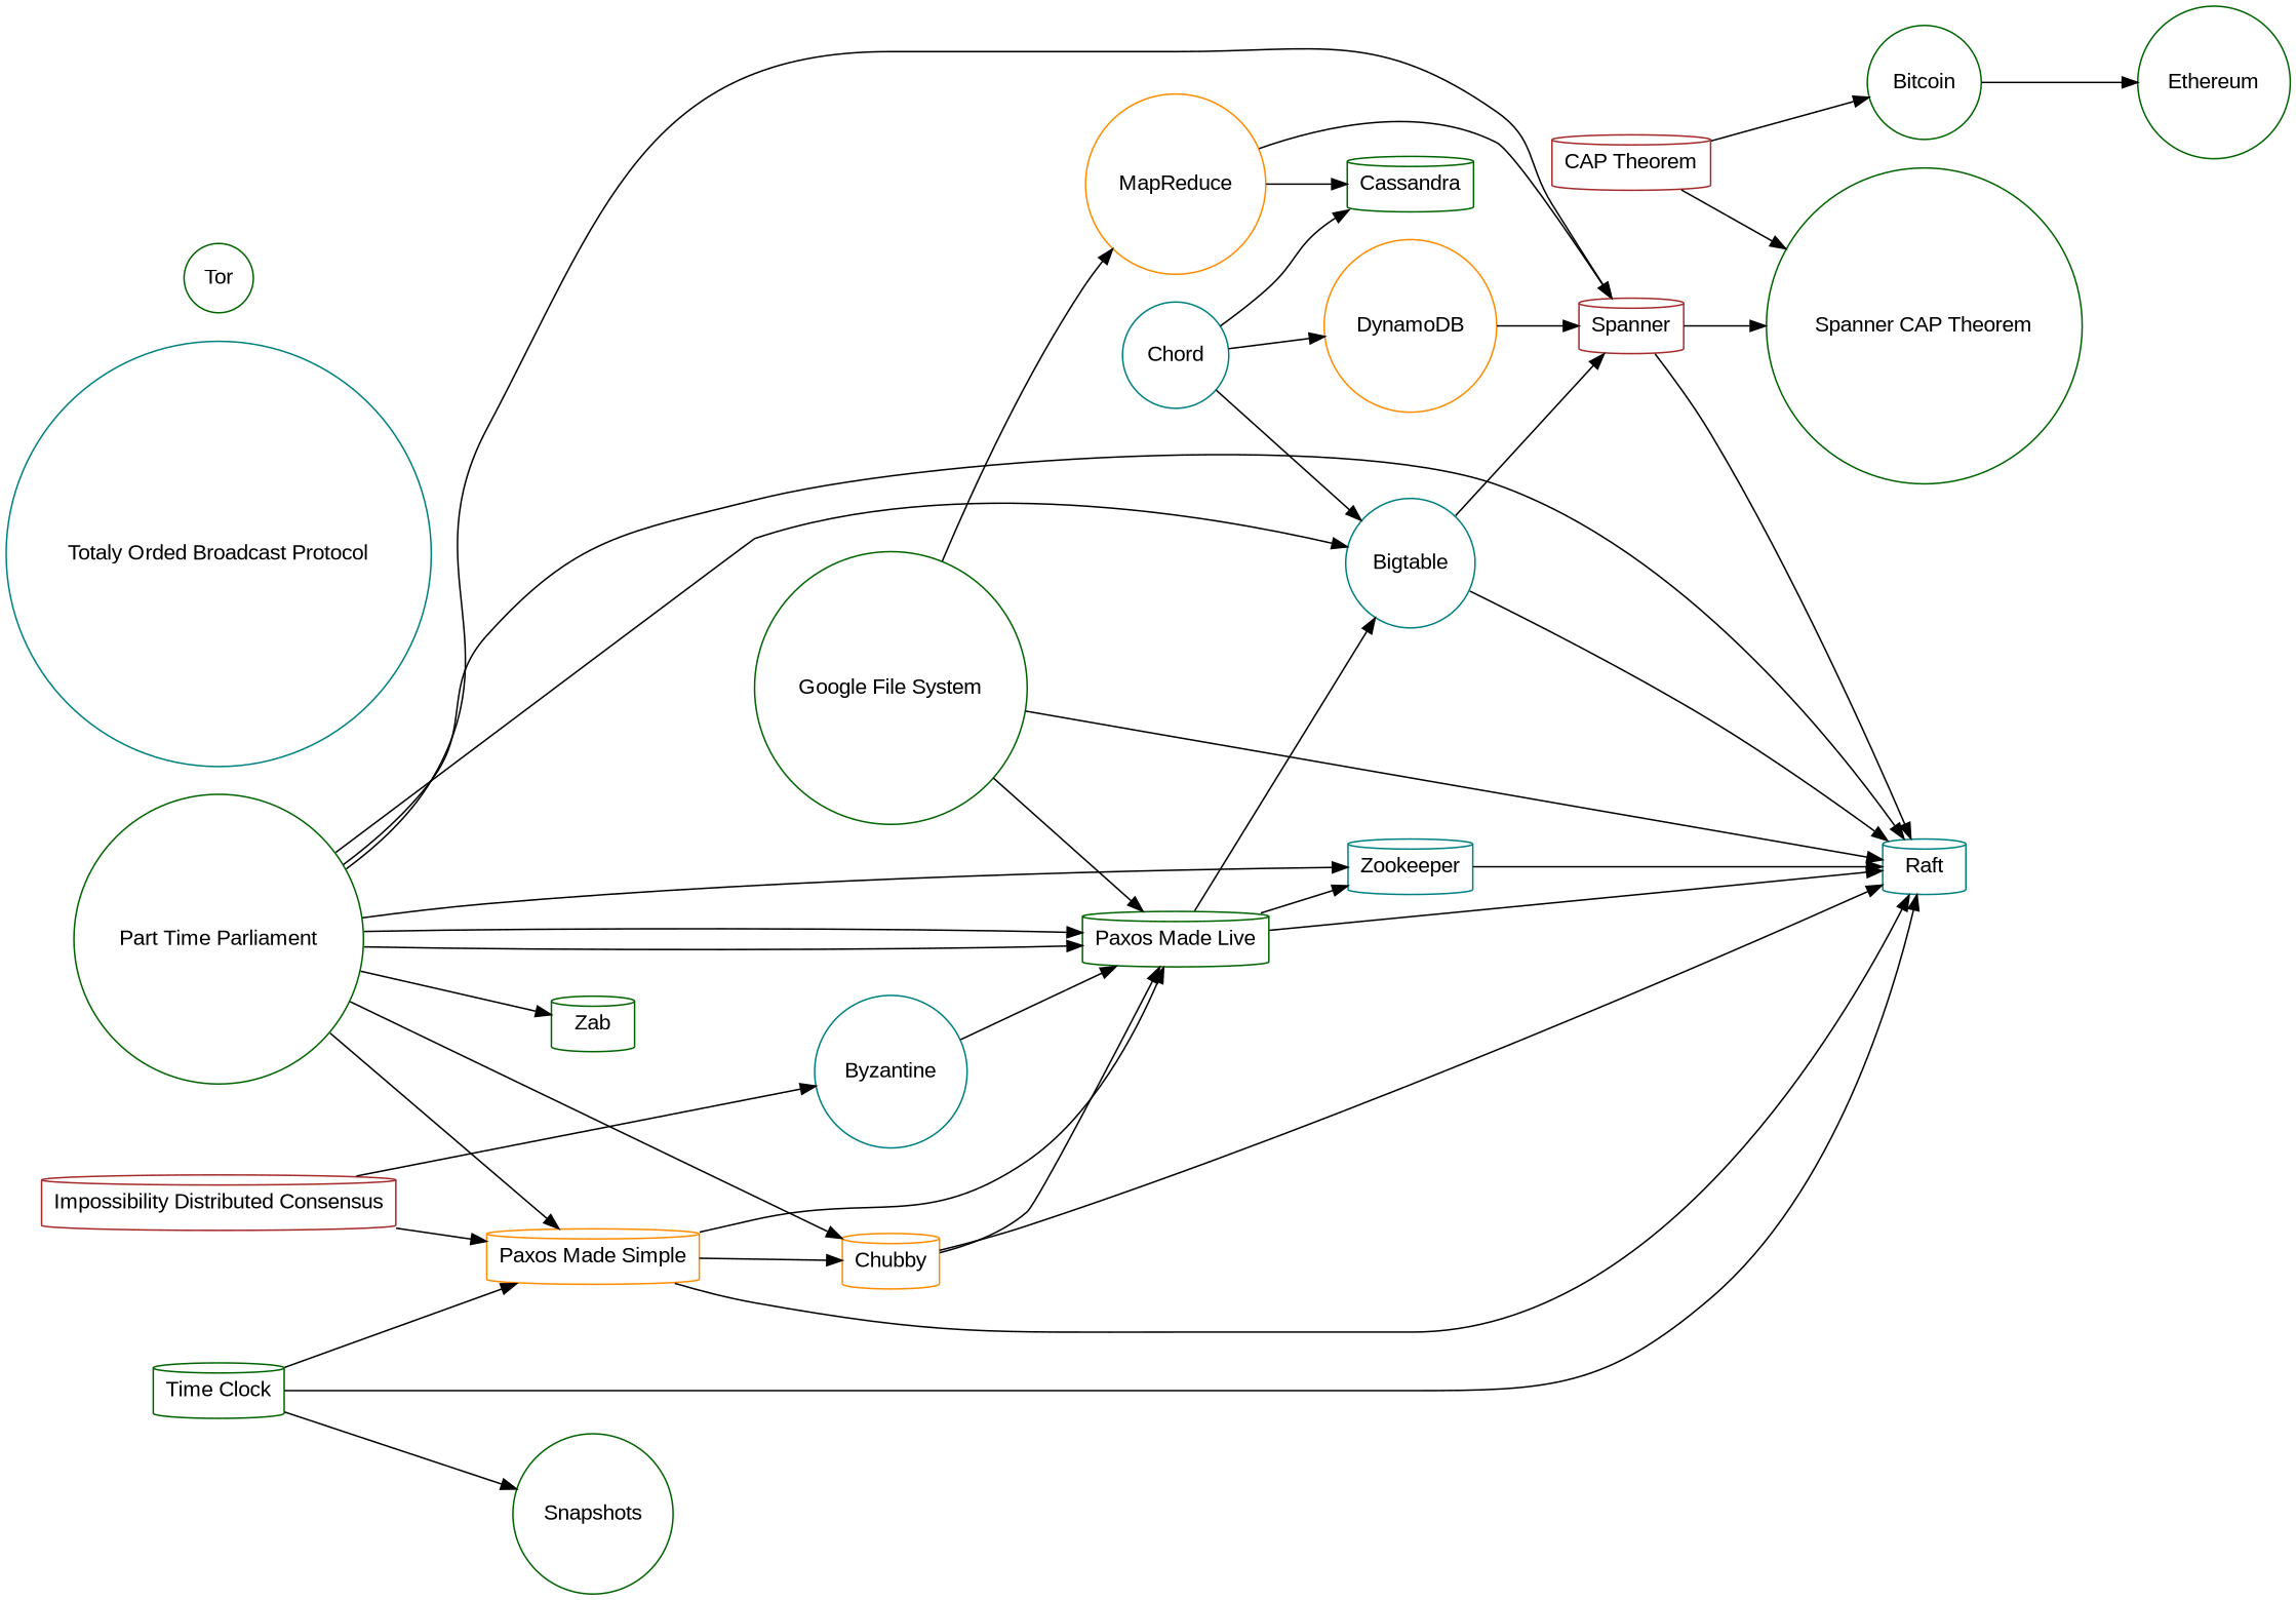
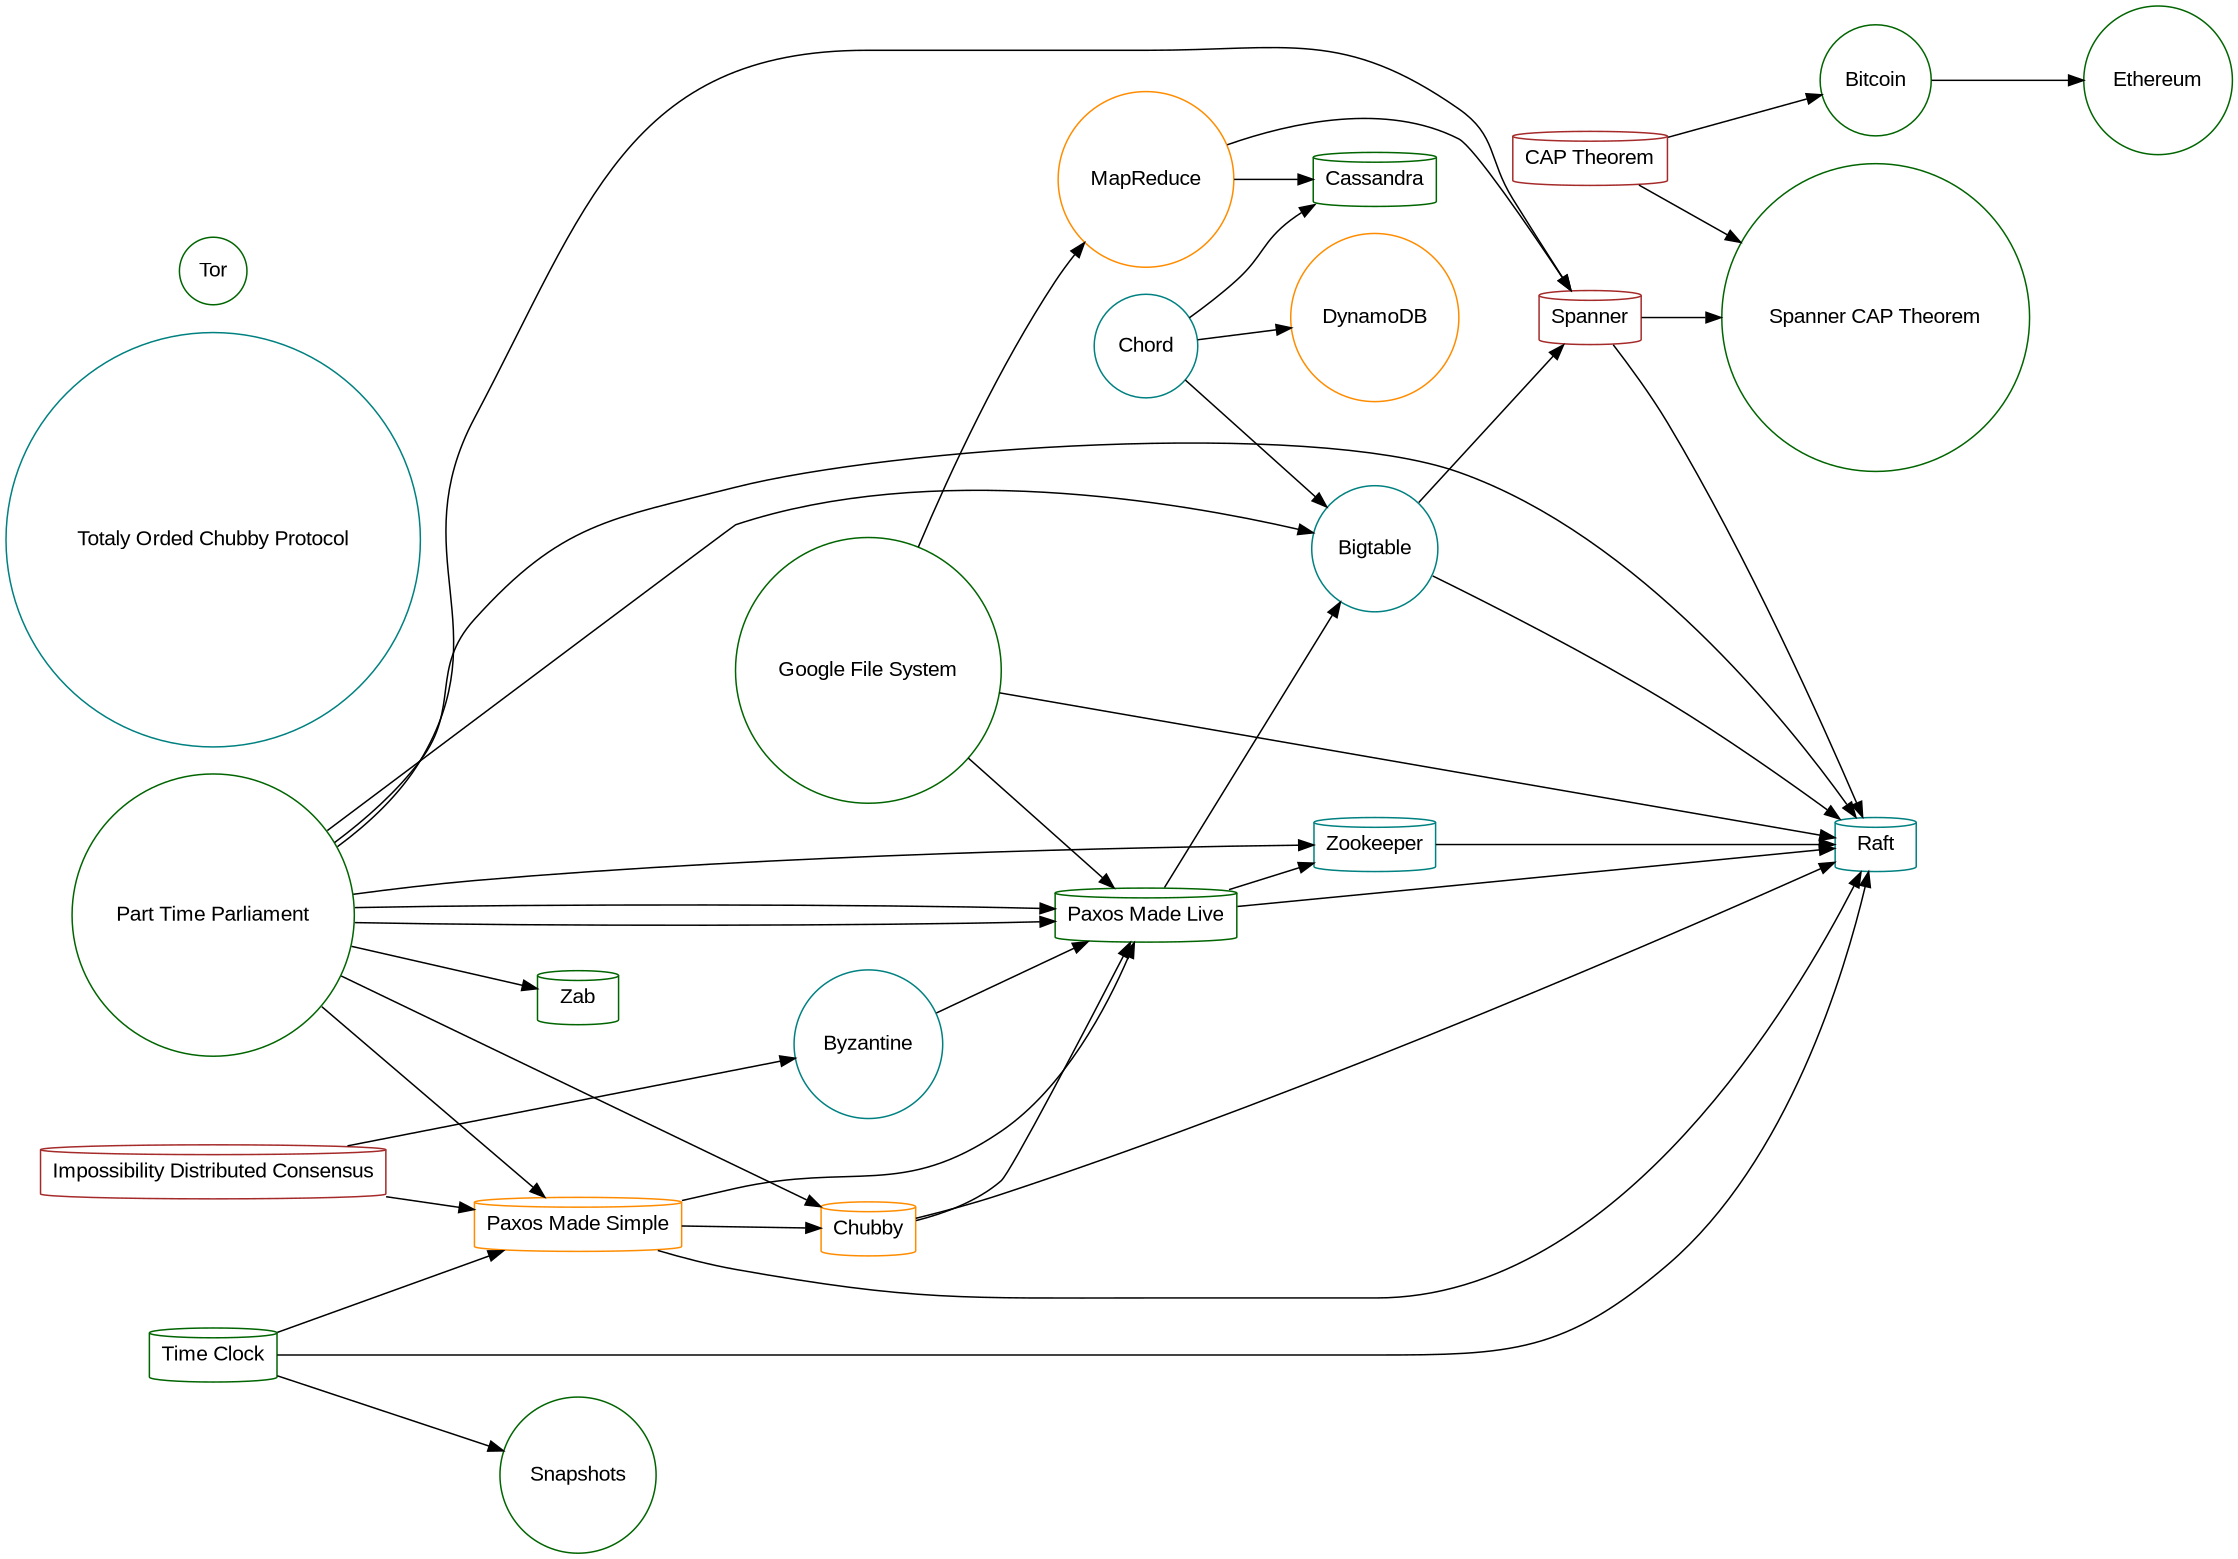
  digraph {
    fontname="Liberation Sans"
    rankdir=LR
    node [color=darkgreen fontname="Liberation Sans" shape=circle]
    edge [fontname="Liberation Sans"]
    n1 [label=Bitcoin]
    n2 [label=Ethereum]
    n3 [color=teal label=Raft shape=cylinder]
    n4 [label=Zab shape=cylinder]
    n5 [color=brown label=Spanner shape=cylinder]
    n6 [label="Spanner CAP Theorem"]
    n7 [color=brown label="CAP Theorem" shape=cylinder]
    n8 [color=teal label=Zookeeper shape=cylinder]
    n9 [color=darkorange label=MapReduce]
    n10 [label=Cassandra shape=cylinder]
    n11 [color=teal label=Bigtable]
-   n12 [color=teal label="Totaly Orded Broadcast Protocol"]
+   n12 [color=teal label="Totaly Orded Chubby Protocol"]
    n13 [color=darkorange label="Paxos Made Simple" shape=cylinder]
    n14 [color=darkorange label=Chubby shape=cylinder]
    n15 [label="Paxos Made Live" shape=cylinder]
    n16 [color=brown label="Impossibility Distributed Consensus" shape=cylinder]
    n17 [color=teal label=Byzantine]
    n18 [label=Tor]
    n19 [label="Part Time Parliament"]
    n20 [color=teal label=Chord]
    n21 [color=darkorange label=DynamoDB]
    n22 [label="Google File System"]
    n23 [label="Time Clock" shape=cylinder]
    n24 [label=Snapshots]
    n1 -> n2
    n5 -> n3
    n5 -> n6
    n7 -> n1
    n7 -> n6
    n8 -> n3
    n9 -> n5
    n9 -> n10
    n11 -> n3
    n11 -> n5
    n13 -> n3
    n13 -> n14
    n13 -> n15
    n14 -> n3
    n14 -> n15
    n15 -> n3
    n15 -> n8
    n15 -> n11
    n16 -> n13
    n16 -> n17
    n17 -> n15
    n19 -> n3
    n19 -> n4
    n19 -> n5
    n19 -> n8
    n19 -> n11
    n19 -> n13
    n19 -> n14
    n19 -> n15
    n19 -> n15
    n20 -> n10
    n20 -> n11
    n20 -> n21
-   n21 -> n5
    n22 -> n3
    n22 -> n9
    n22 -> n15
    n23 -> n3
    n23 -> n13
    n23 -> n24
  }
